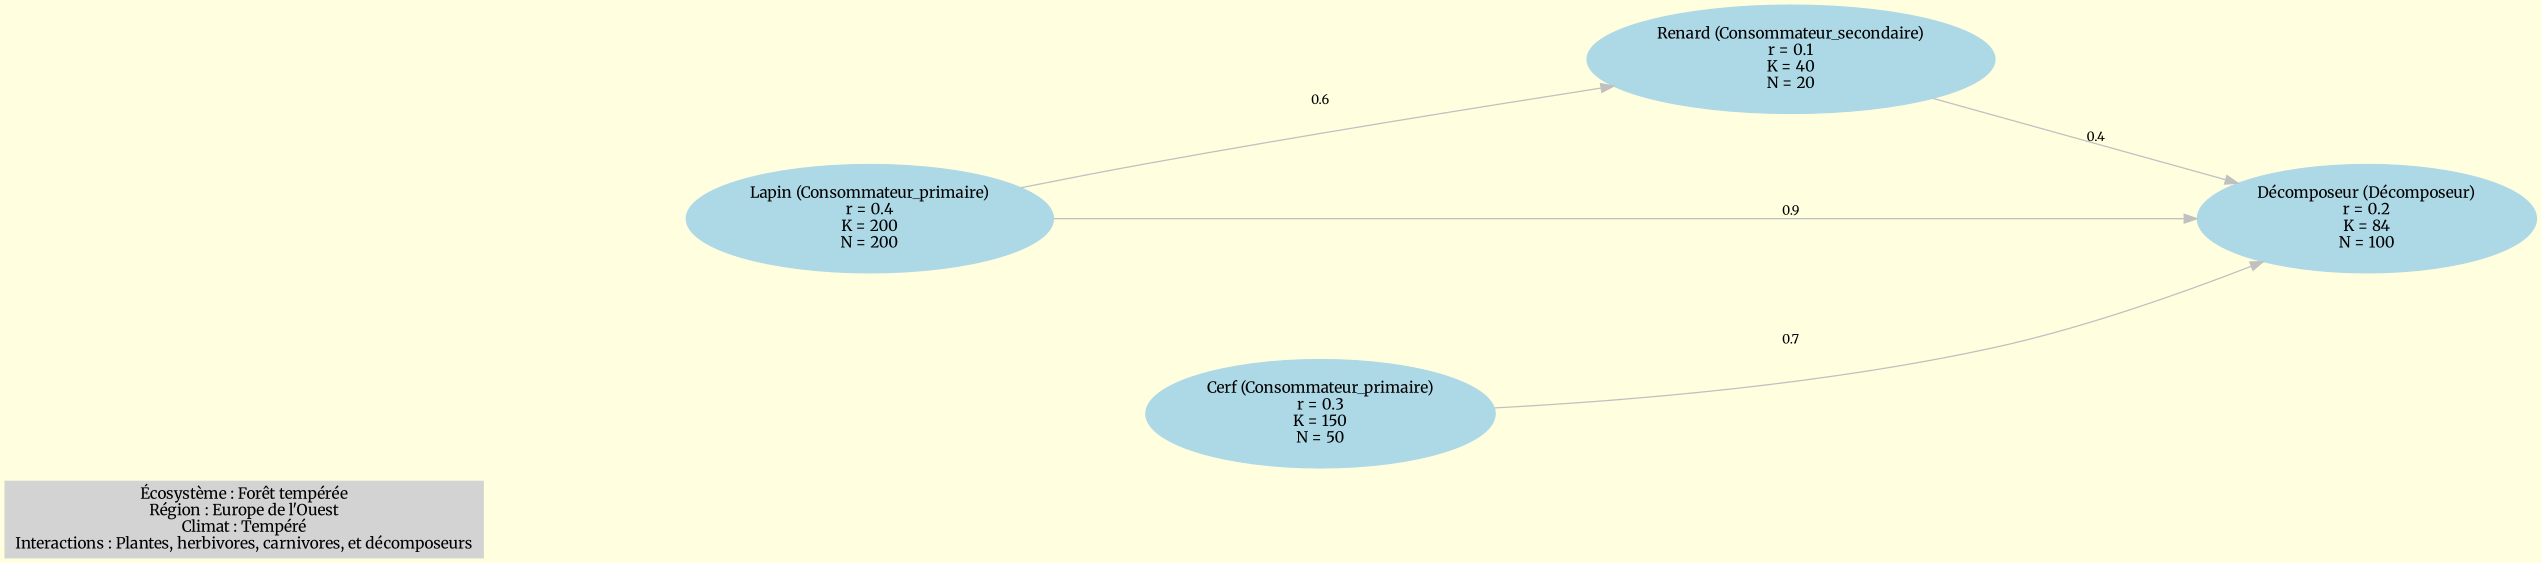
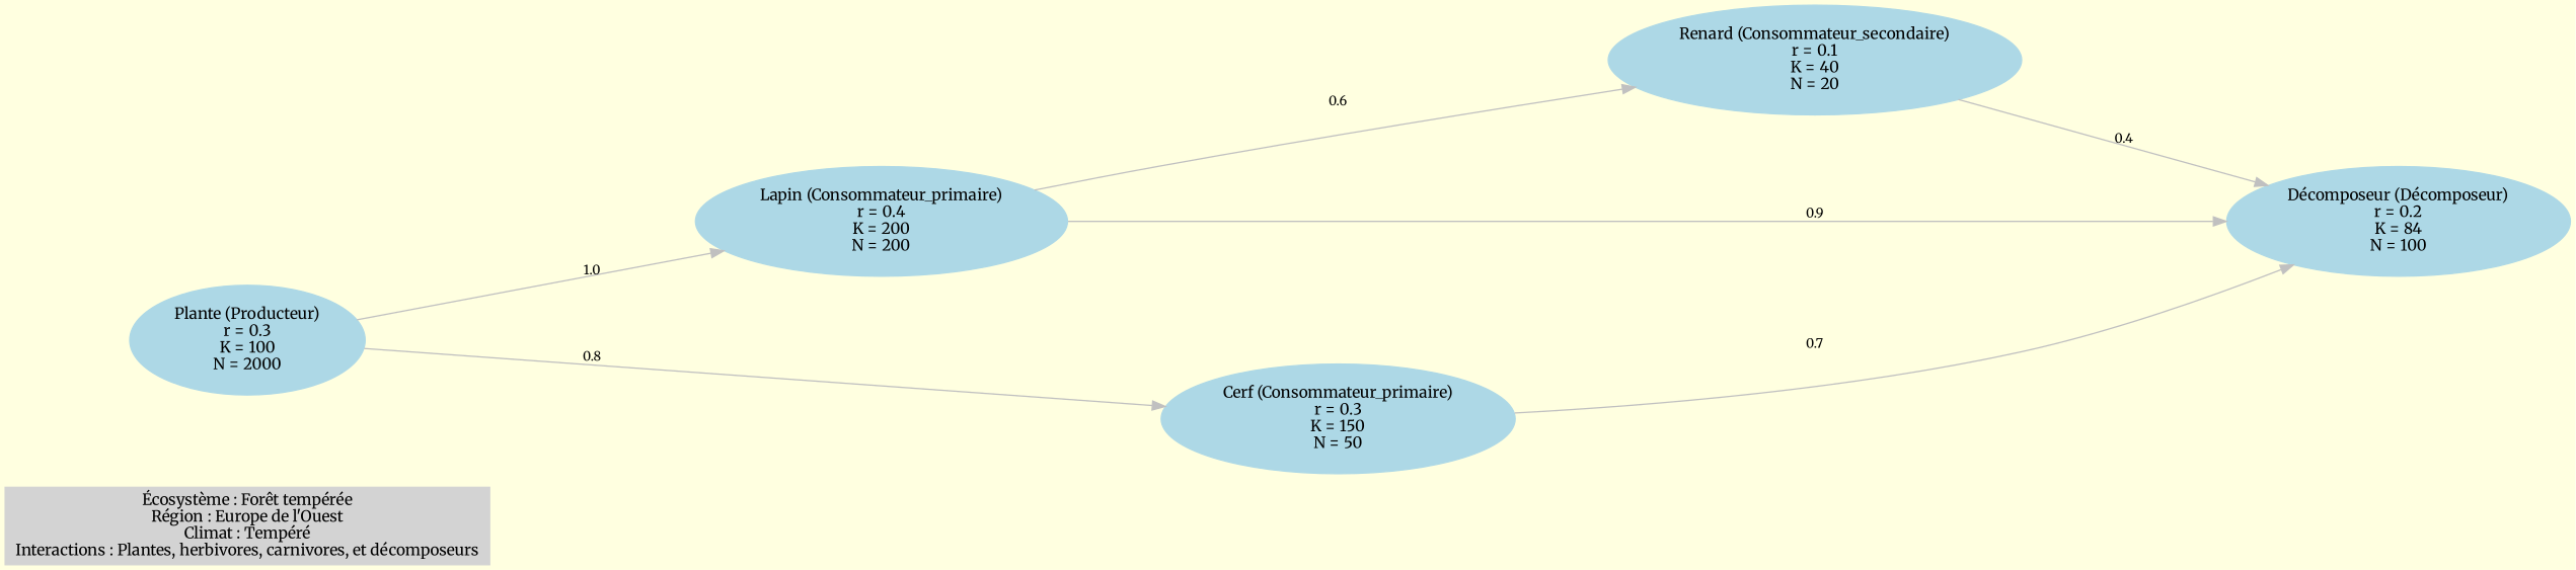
  digraph {
    bgcolor=lightyellow
    fontname=Merriweather
    nodesep=1
    rankdir=LR
    ranksep=2
    splines=true
    node [color=lightblue fontname=Merriweather fontsize=12 shape=ellipse style=filled]
    edge [color=gray fontname=Merriweather fontsize=10]
    n1 [color=lightgrey label="Écosystème : Forêt tempérée\nRégion : Europe de l'Ouest\nClimat : Tempéré\nInteractions : Plantes, herbivores, carnivores, et décomposeurs" shape=box]
+   n2 [label="Plante (Producteur)\nr = 0.3\nK = 100\nN = 2000"]
    n3 [label="Lapin (Consommateur_primaire)\nr = 0.4\nK = 200\nN = 200"]
    n4 [label="Cerf (Consommateur_primaire)\nr = 0.3\nK = 150\nN = 50"]
    n5 [label="Renard (Consommateur_secondaire)\nr = 0.1\nK = 40\nN = 20"]
    n6 [label="Décomposeur (Décomposeur)\nr = 0.2\nK = 84\nN = 100"]
+   n2 -> n3 [label=1.0]
+   n2 -> n4 [label=0.8]
    n3 -> n5 [label=0.6]
    n3 -> n6 [label=0.9]
    n4 -> n6 [label=0.7]
    n5 -> n6 [label=0.4]
  }
